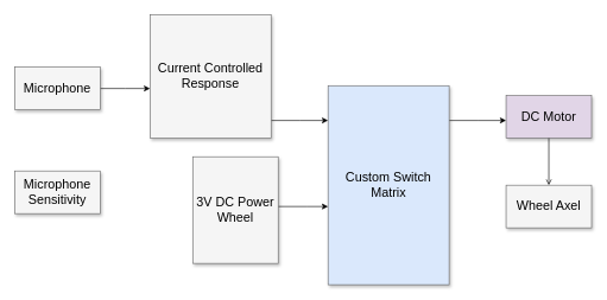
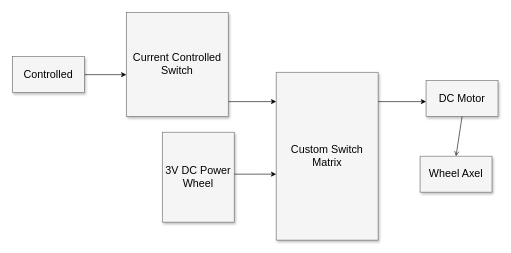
  <mxCell id="0" style=";html=1;" />
  <mxCell id="1" style=";html=1;" parent="0" />
  <mxCell id="2" style="edgeStyle=elbowEdgeStyle;rounded=0;html=1;startArrow=none;startFill=0;jettySize=auto;orthogonalLoop=1;fontSize=18;elbow=vertical;" parent="1" target="5" edge="1"><mxGeometry relative="1" as="geometry"><mxPoint x="630" y="169" as="sourcePoint" /></mxGeometry></mxCell>
  <mxCell id="3" style="edgeStyle=elbowEdgeStyle;rounded=0;html=1;startArrow=none;startFill=0;jettySize=auto;orthogonalLoop=1;fontSize=18;elbow=vertical;" parent="1" source="4" edge="1"><mxGeometry relative="1" as="geometry"><mxPoint x="460" y="169" as="targetPoint" /></mxGeometry></mxCell>
- <mxCell id="4" value="Current Controlled Response" style="whiteSpace=wrap;html=1;shadow=1;fontSize=18;fillColor=#f5f5f5;strokeColor=#666666;" parent="1" vertex="1"><mxGeometry x="210" y="20" width="170" height="174" as="geometry" /></mxCell>
- <mxCell id="5" value="DC Motor" style="whiteSpace=wrap;html=1;shadow=1;fontSize=18;fillColor=#e1d5e7;strokeColor=#666666;" parent="1" vertex="1"><mxGeometry x="710" y="134" width="120" height="60" as="geometry" /></mxCell>
+ <mxCell id="4" value="Current Controlled Switch" style="whiteSpace=wrap;html=1;shadow=1;fontSize=18;fillColor=#f5f5f5;strokeColor=#666666;" parent="1" vertex="1"><mxGeometry x="210" y="20" width="170" height="174" as="geometry" /></mxCell>
+ <mxCell id="5" value="DC Motor" style="whiteSpace=wrap;html=1;shadow=1;fontSize=18;fillColor=#f5f5f5;strokeColor=#666666;" parent="1" vertex="1"><mxGeometry x="710" y="134" width="120" height="60" as="geometry" /></mxCell>
  <mxCell id="6" style="edgeStyle=elbowEdgeStyle;rounded=0;html=1;startArrow=none;startFill=0;jettySize=auto;orthogonalLoop=1;fontSize=18;elbow=vertical;" parent="1" source="7" edge="1"><mxGeometry relative="1" as="geometry"><Array as="points"><mxPoint x="430" y="290" /></Array><mxPoint x="460" y="290" as="targetPoint" /></mxGeometry></mxCell>
  <mxCell id="7" value="3V DC Power Wheel" style="whiteSpace=wrap;html=1;shadow=1;fontSize=18;fillColor=#f5f5f5;strokeColor=#666666;" parent="1" vertex="1"><mxGeometry x="270" y="220" width="120" height="150" as="geometry" /></mxCell>
  <mxCell id="8" style="edgeStyle=elbowEdgeStyle;rounded=0;html=1;startArrow=none;startFill=0;jettySize=auto;orthogonalLoop=1;fontSize=18;elbow=vertical;" parent="1" source="9" target="4" edge="1"><mxGeometry relative="1" as="geometry" /></mxCell>
- <mxCell id="9" value="Microphone" style="whiteSpace=wrap;html=1;shadow=1;fontSize=18;fillColor=#f5f5f5;strokeColor=#666666;" parent="1" vertex="1"><mxGeometry x="20" y="94" width="120" height="60" as="geometry" /></mxCell>
+ <mxCell id="9" value="Controlled" style="whiteSpace=wrap;html=1;shadow=1;fontSize=18;fillColor=#f5f5f5;strokeColor=#666666;" parent="1" vertex="1"><mxGeometry x="20" y="94" width="120" height="60" as="geometry" /></mxCell>
  <mxCell id="10" value="" style="endArrow=open;html=1;rounded=0;exitX=0.5;exitY=1;exitDx=0;exitDy=0;entryX=0.5;entryY=0;entryDx=0;entryDy=0;" edge="1" parent="1" source="5" target="11"><mxGeometry width="50" height="50" relative="1" as="geometry"><mxPoint x="683" y="290" as="sourcePoint" /><mxPoint x="923" y="164" as="targetPoint" /></mxGeometry></mxCell>
- <mxCell id="11" value="Wheel Axel" style="whiteSpace=wrap;html=1;shadow=1;fontSize=18;fillColor=#f5f5f5;strokeColor=#666666;" vertex="1" parent="1"><mxGeometry x="710" y="260" width="120" height="60" as="geometry" /></mxCell>
- <mxCell id="12" value="Microphone Sensitivity" style="whiteSpace=wrap;html=1;shadow=1;fontSize=18;fillColor=#f5f5f5;strokeColor=#666666;" vertex="1" parent="1"><mxGeometry x="20" y="240" width="120" height="60" as="geometry" /></mxCell>
- <mxCell id="13" value="Custom Switch Matrix" style="whiteSpace=wrap;html=1;shadow=1;fontSize=18;fillColor=#dae8fc;strokeColor=#666666;" vertex="1" parent="1"><mxGeometry x="460" y="120" width="170" height="280" as="geometry" /></mxCell>
+ <mxCell id="11" value="Wheel Axel" style="whiteSpace=wrap;html=1;shadow=1;fontSize=18;fillColor=#f5f5f5;strokeColor=#666666;" vertex="1" parent="1"><mxGeometry x="700" y="260" width="120" height="60" as="geometry" /></mxCell>
+ <mxCell id="13" value="Custom Switch Matrix" style="whiteSpace=wrap;html=1;shadow=1;fontSize=18;fillColor=#f5f5f5;strokeColor=#666666;" vertex="1" parent="1"><mxGeometry x="460" y="120" width="170" height="280" as="geometry" /></mxCell>
